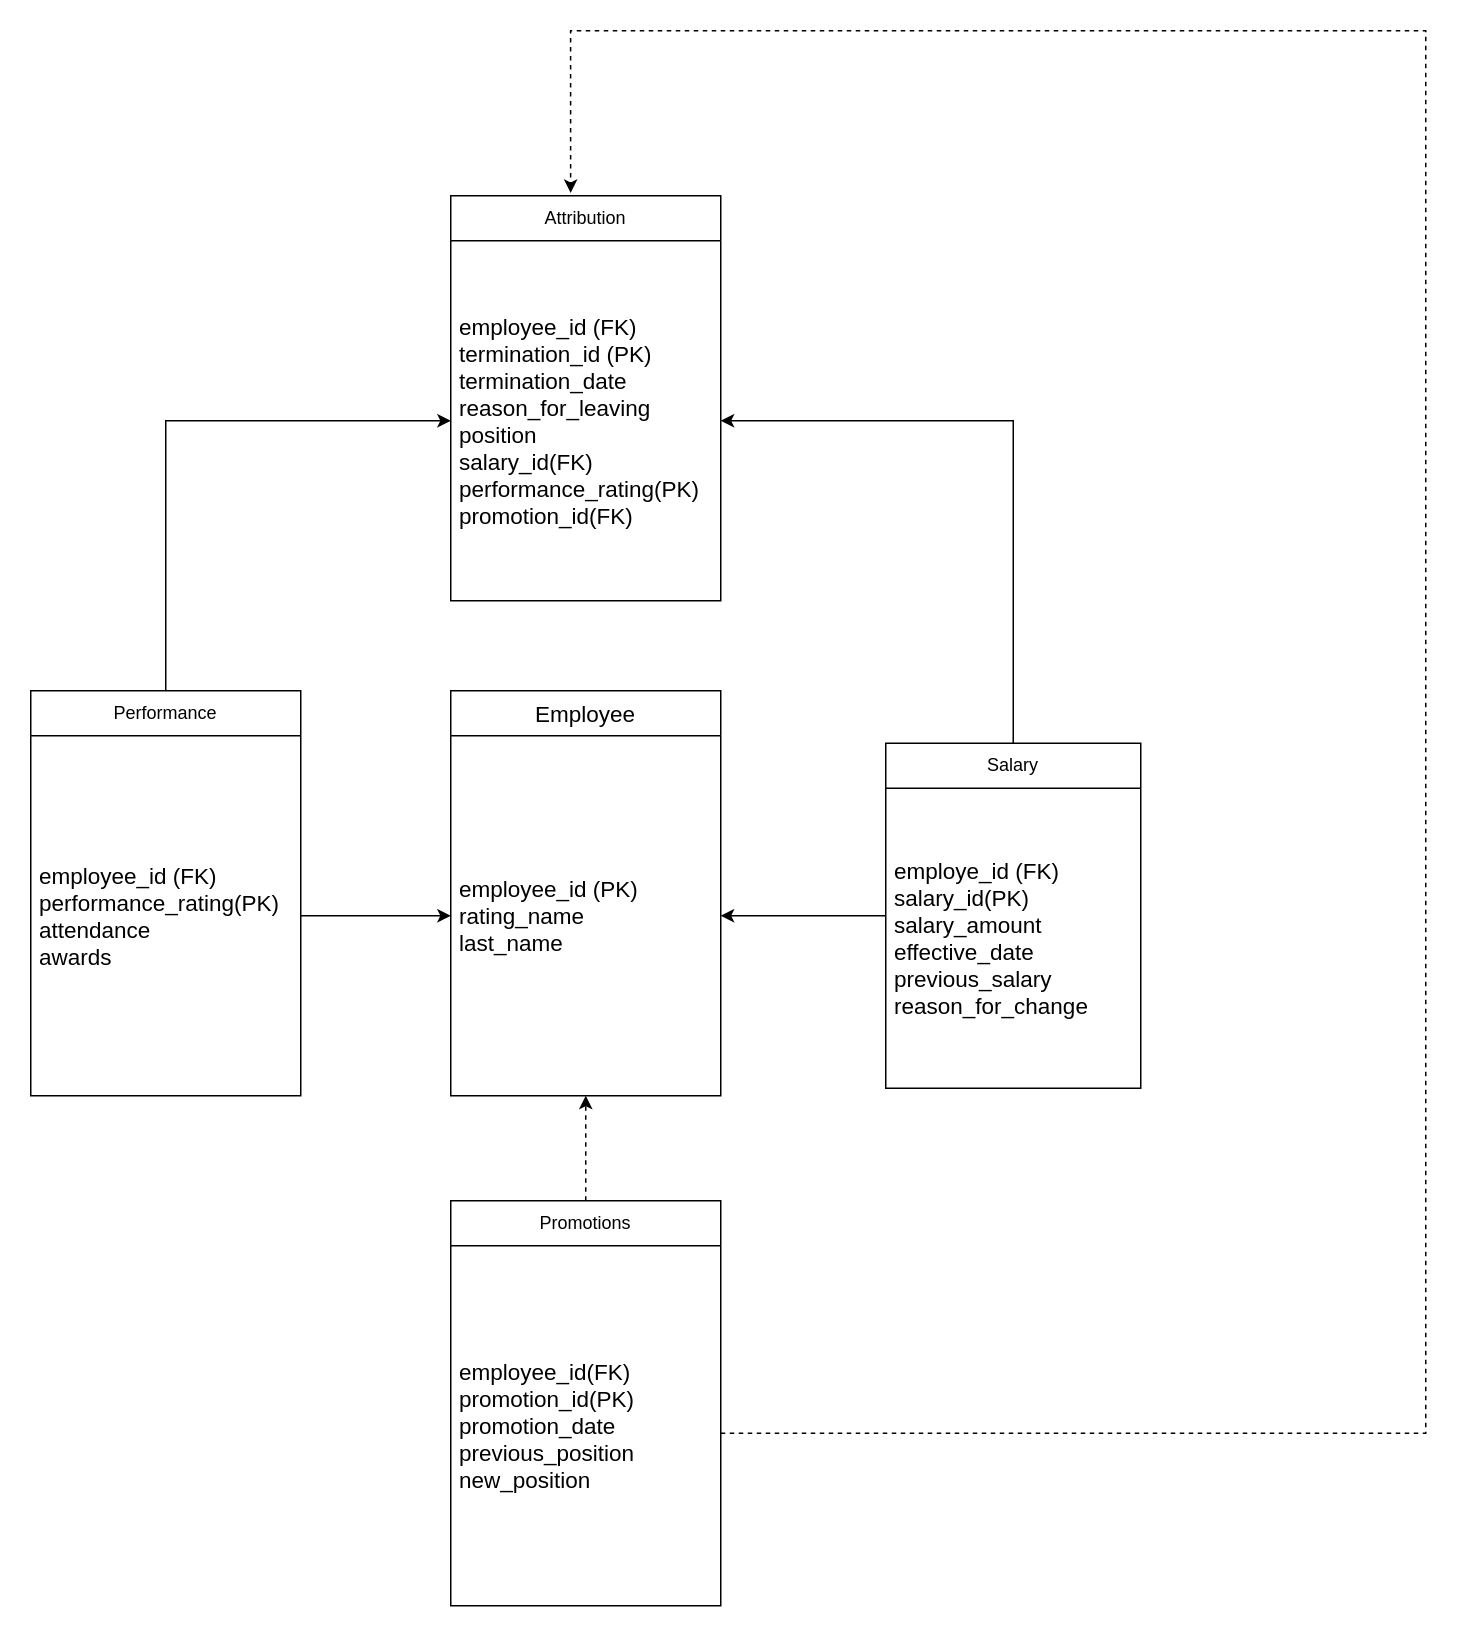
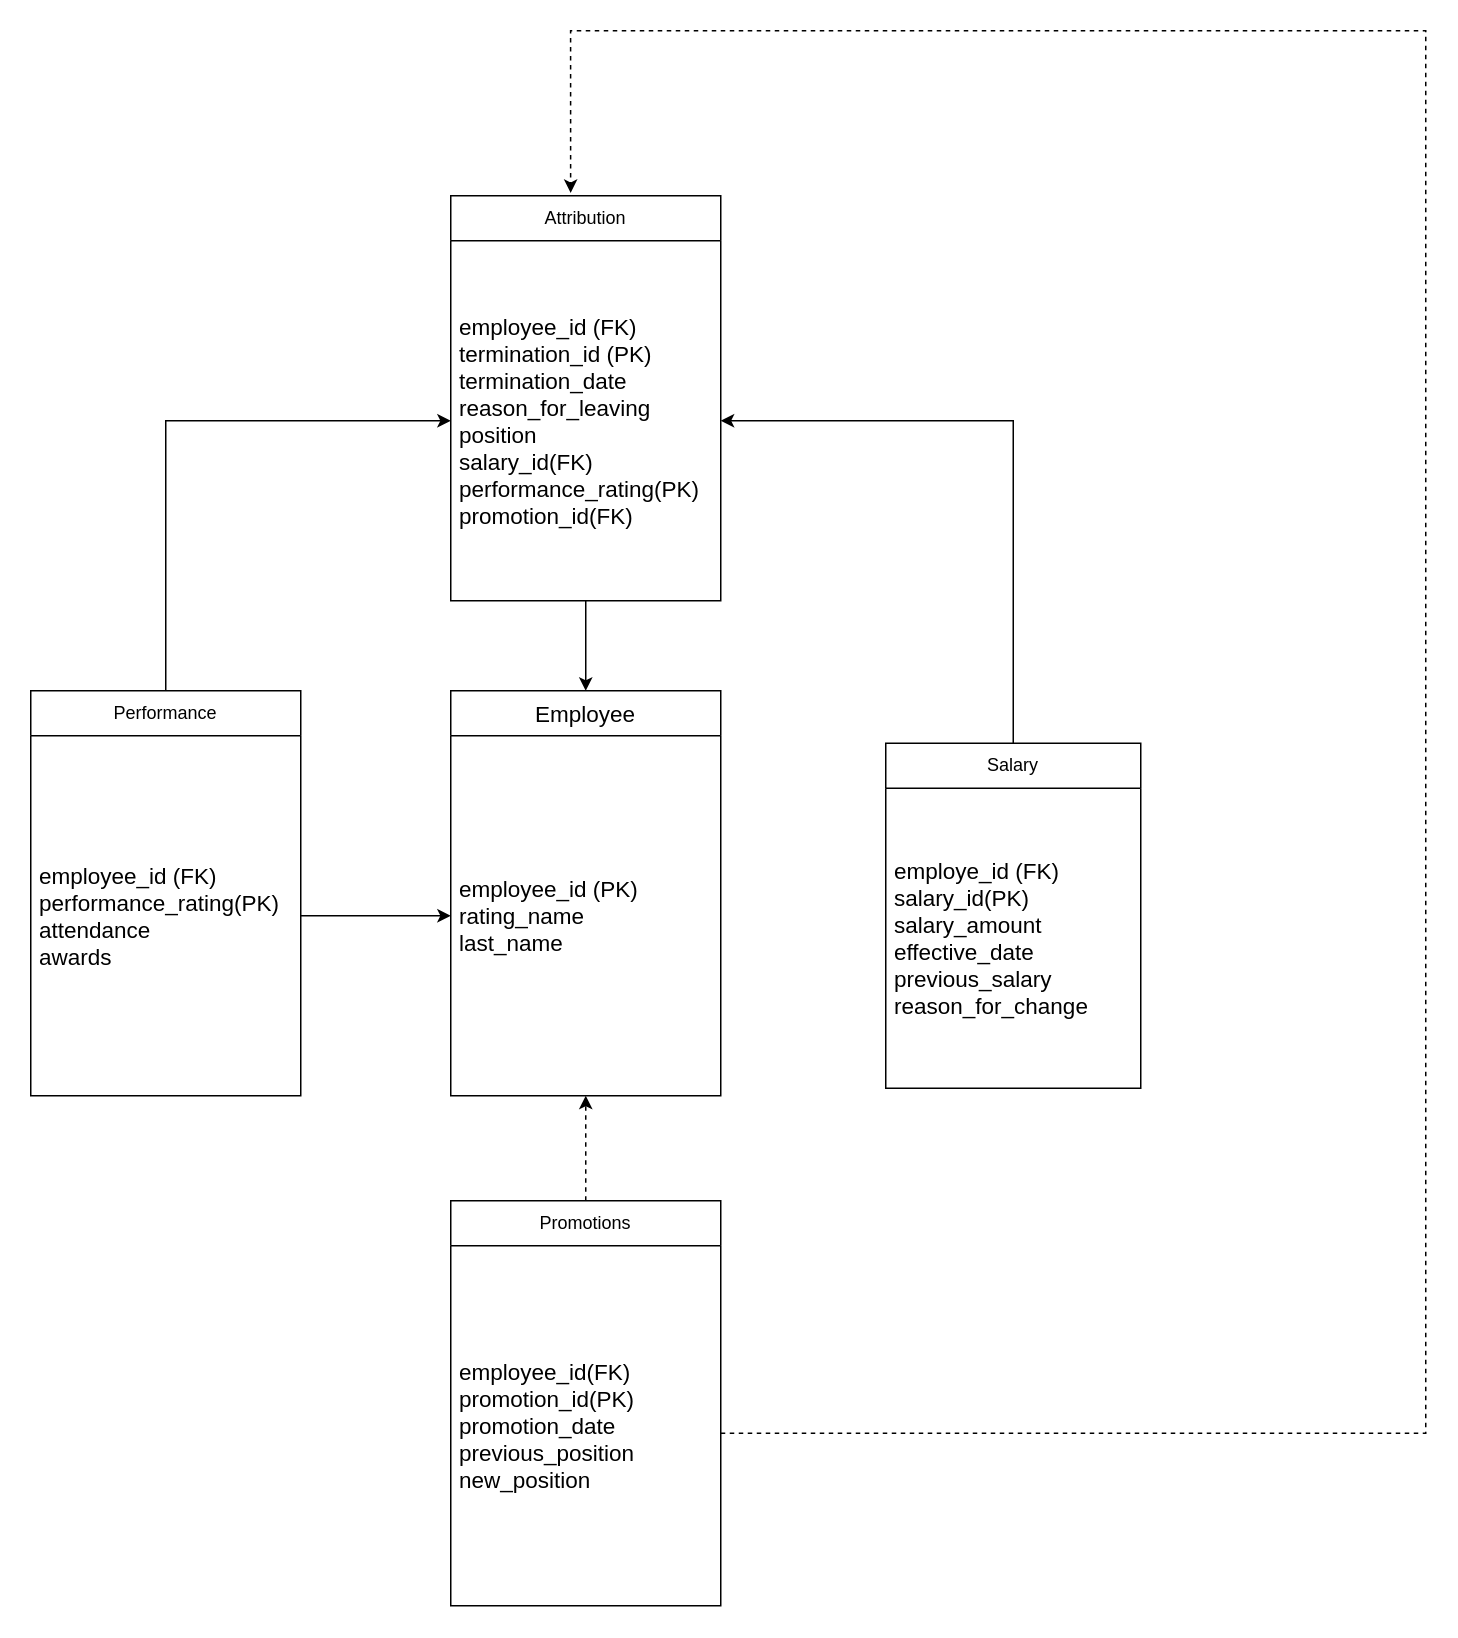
  <mxCell id="0" />
  <mxCell id="1" parent="0" />
  <mxCell id="2" value="&lt;font style=&quot;font-size: 15px;&quot;&gt;Employee&lt;/font&gt;" style="swimlane;fontStyle=0;childLayout=stackLayout;horizontal=1;startSize=30;horizontalStack=0;resizeParent=1;resizeParentMax=0;resizeLast=0;collapsible=1;marginBottom=0;whiteSpace=wrap;html=1;" vertex="1" parent="1"><mxGeometry x="300" y="460" width="180" height="270" as="geometry" /></mxCell>
  <mxCell id="3" value="&lt;div style=&quot;font-size: 15px;&quot;&gt;&lt;font style=&quot;font-size: 15px;&quot;&gt;employee_id (PK)&lt;/font&gt;&lt;/div&gt;&lt;div style=&quot;font-size: 15px;&quot;&gt;&lt;font style=&quot;font-size: 15px;&quot;&gt;rating_name&lt;/font&gt;&lt;/div&gt;&lt;div style=&quot;font-size: 15px;&quot;&gt;&lt;font style=&quot;font-size: 15px;&quot;&gt;last_name&lt;/font&gt;&lt;br&gt;&lt;/div&gt;" style="text;strokeColor=none;fillColor=none;align=left;verticalAlign=middle;spacingLeft=4;spacingRight=4;overflow=hidden;points=[[0,0.5],[1,0.5]];portConstraint=eastwest;rotatable=0;whiteSpace=wrap;html=1;" vertex="1" parent="2"><mxGeometry y="30" width="180" height="240" as="geometry" /></mxCell>
- <mxCell id="4" value="" style="edgeStyle=orthogonalEdgeStyle;rounded=0;orthogonalLoop=1;jettySize=auto;html=1;" edge="1" parent="1" source="6" target="3"><mxGeometry relative="1" as="geometry" /></mxCell>
  <mxCell id="5" style="edgeStyle=orthogonalEdgeStyle;rounded=0;orthogonalLoop=1;jettySize=auto;html=1;entryX=1;entryY=0.5;entryDx=0;entryDy=0;" edge="1" parent="1" source="6" target="13"><mxGeometry relative="1" as="geometry" /></mxCell>
  <mxCell id="6" value="Salary" style="swimlane;fontStyle=0;childLayout=stackLayout;horizontal=1;startSize=30;horizontalStack=0;resizeParent=1;resizeParentMax=0;resizeLast=0;collapsible=1;marginBottom=0;whiteSpace=wrap;html=1;" vertex="1" parent="1"><mxGeometry x="590" y="495" width="170" height="230" as="geometry" /></mxCell>
  <mxCell id="7" value="&lt;div style=&quot;font-size: 15px;&quot;&gt;&lt;font style=&quot;font-size: 15px;&quot;&gt;employe_id (FK)&lt;/font&gt;&lt;/div&gt;&lt;div style=&quot;font-size: 15px;&quot;&gt;&lt;font style=&quot;font-size: 15px;&quot;&gt;salary_id(PK)&lt;/font&gt;&lt;/div&gt;&lt;div style=&quot;font-size: 15px;&quot;&gt;&lt;font style=&quot;font-size: 15px;&quot;&gt;salary_amount&lt;/font&gt;&lt;/div&gt;&lt;div style=&quot;font-size: 15px;&quot;&gt;&lt;font style=&quot;font-size: 15px;&quot;&gt;effective_date&lt;/font&gt;&lt;/div&gt;&lt;div style=&quot;font-size: 15px;&quot;&gt;&lt;font style=&quot;font-size: 15px;&quot;&gt;previous_salary&lt;/font&gt;&lt;/div&gt;&lt;div style=&quot;font-size: 15px;&quot;&gt;&lt;font style=&quot;font-size: 15px;&quot;&gt;reason_for_change&lt;br&gt;&lt;/font&gt;&lt;/div&gt;" style="text;strokeColor=none;fillColor=none;align=left;verticalAlign=middle;spacingLeft=4;spacingRight=4;overflow=hidden;points=[[0,0.5],[1,0.5]];portConstraint=eastwest;rotatable=0;whiteSpace=wrap;html=1;" vertex="1" parent="6"><mxGeometry y="30" width="170" height="200" as="geometry" /></mxCell>
  <mxCell id="8" style="edgeStyle=orthogonalEdgeStyle;rounded=0;orthogonalLoop=1;jettySize=auto;html=1;entryX=0;entryY=0.5;entryDx=0;entryDy=0;" edge="1" parent="1" source="9" target="13"><mxGeometry relative="1" as="geometry" /></mxCell>
  <mxCell id="9" value="Performance" style="swimlane;fontStyle=0;childLayout=stackLayout;horizontal=1;startSize=30;horizontalStack=0;resizeParent=1;resizeParentMax=0;resizeLast=0;collapsible=1;marginBottom=0;whiteSpace=wrap;html=1;" vertex="1" parent="1"><mxGeometry x="20" y="460" width="180" height="270" as="geometry" /></mxCell>
  <mxCell id="10" value="&lt;div style=&quot;font-size: 15px;&quot;&gt;&lt;font style=&quot;font-size: 15px;&quot;&gt;employee_id (FK)&lt;/font&gt;&lt;/div&gt;&lt;div style=&quot;font-size: 15px;&quot;&gt;&lt;font style=&quot;font-size: 15px;&quot;&gt;performance_rating(PK)&lt;/font&gt;&lt;/div&gt;&lt;div style=&quot;font-size: 15px;&quot;&gt;&lt;font style=&quot;font-size: 15px;&quot;&gt;attendance&lt;/font&gt;&lt;/div&gt;&lt;div style=&quot;font-size: 15px;&quot;&gt;&lt;font style=&quot;font-size: 15px;&quot;&gt;awards&lt;/font&gt;&lt;br&gt;&lt;/div&gt;" style="text;strokeColor=none;fillColor=none;align=left;verticalAlign=middle;spacingLeft=4;spacingRight=4;overflow=hidden;points=[[0,0.5],[1,0.5]];portConstraint=eastwest;rotatable=0;whiteSpace=wrap;html=1;" vertex="1" parent="9"><mxGeometry y="30" width="180" height="240" as="geometry" /></mxCell>
+ <mxCell id="11" style="edgeStyle=orthogonalEdgeStyle;rounded=0;orthogonalLoop=1;jettySize=auto;html=1;entryX=0.5;entryY=0;entryDx=0;entryDy=0;" edge="1" parent="1" source="12" target="2"><mxGeometry relative="1" as="geometry" /></mxCell>
  <mxCell id="12" value="Attribution" style="swimlane;fontStyle=0;childLayout=stackLayout;horizontal=1;startSize=30;horizontalStack=0;resizeParent=1;resizeParentMax=0;resizeLast=0;collapsible=1;marginBottom=0;whiteSpace=wrap;html=1;" vertex="1" parent="1"><mxGeometry x="300" y="130" width="180" height="270" as="geometry" /></mxCell>
  <mxCell id="13" value="&lt;div style=&quot;font-size: 15px;&quot;&gt;&lt;font style=&quot;font-size: 15px;&quot;&gt;employee_id (FK)&lt;/font&gt;&lt;/div&gt;&lt;div style=&quot;font-size: 15px;&quot;&gt;&lt;font style=&quot;font-size: 15px;&quot;&gt;termination_id (PK)&lt;br&gt;&lt;/font&gt;&lt;/div&gt;&lt;div style=&quot;font-size: 15px;&quot;&gt;&lt;font style=&quot;font-size: 15px;&quot;&gt;termination_date&lt;/font&gt;&lt;/div&gt;&lt;div style=&quot;font-size: 15px;&quot;&gt;&lt;font style=&quot;font-size: 15px;&quot;&gt;reason_for_leaving&lt;br&gt;&lt;/font&gt;&lt;/div&gt;&lt;div style=&quot;font-size: 15px;&quot;&gt;position&lt;/div&gt;&lt;div style=&quot;font-size: 15px;&quot;&gt;salary_id(FK)&lt;/div&gt;&lt;div style=&quot;font-size: 15px;&quot;&gt;performance_rating(PK)&lt;/div&gt;&lt;div style=&quot;font-size: 15px;&quot;&gt;promotion_id(FK)&lt;br&gt;&lt;/div&gt;" style="text;strokeColor=none;fillColor=none;align=left;verticalAlign=middle;spacingLeft=4;spacingRight=4;overflow=hidden;points=[[0,0.5],[1,0.5]];portConstraint=eastwest;rotatable=0;whiteSpace=wrap;html=1;" vertex="1" parent="12"><mxGeometry y="30" width="180" height="240" as="geometry" /></mxCell>
  <mxCell id="14" value="" style="edgeStyle=orthogonalEdgeStyle;rounded=0;orthogonalLoop=1;jettySize=auto;html=1;" edge="1" parent="1" source="10" target="3"><mxGeometry relative="1" as="geometry" /></mxCell>
  <mxCell id="15" style="edgeStyle=orthogonalEdgeStyle;rounded=0;orthogonalLoop=1;jettySize=auto;html=1;entryX=0.5;entryY=1;entryDx=0;entryDy=0;dashed=1;" edge="1" parent="1" source="16" target="2"><mxGeometry relative="1" as="geometry" /></mxCell>
  <mxCell id="16" value="Promotions" style="swimlane;fontStyle=0;childLayout=stackLayout;horizontal=1;startSize=30;horizontalStack=0;resizeParent=1;resizeParentMax=0;resizeLast=0;collapsible=1;marginBottom=0;whiteSpace=wrap;html=1;" vertex="1" parent="1"><mxGeometry x="300" y="800" width="180" height="270" as="geometry" /></mxCell>
  <mxCell id="17" value="&lt;div style=&quot;font-size: 15px;&quot;&gt;&lt;font style=&quot;font-size: 15px;&quot;&gt;employee_id(FK)&lt;/font&gt;&lt;/div&gt;&lt;div style=&quot;font-size: 15px;&quot;&gt;&lt;font style=&quot;font-size: 15px;&quot;&gt;promotion_id(PK)&lt;/font&gt;&lt;/div&gt;&lt;div style=&quot;font-size: 15px;&quot;&gt;&lt;font style=&quot;font-size: 15px;&quot;&gt;promotion_date&lt;/font&gt;&lt;/div&gt;&lt;div style=&quot;font-size: 15px;&quot;&gt;&lt;font style=&quot;font-size: 15px;&quot;&gt;previous_position&lt;/font&gt;&lt;/div&gt;&lt;div style=&quot;font-size: 15px;&quot;&gt;&lt;font style=&quot;font-size: 15px;&quot;&gt;new_position&lt;br&gt;&lt;/font&gt;&lt;/div&gt;" style="text;strokeColor=none;fillColor=none;align=left;verticalAlign=middle;spacingLeft=4;spacingRight=4;overflow=hidden;points=[[0,0.5],[1,0.5]];portConstraint=eastwest;rotatable=0;whiteSpace=wrap;html=1;" vertex="1" parent="16"><mxGeometry y="30" width="180" height="240" as="geometry" /></mxCell>
  <mxCell id="18" style="edgeStyle=orthogonalEdgeStyle;rounded=0;orthogonalLoop=1;jettySize=auto;html=1;entryX=0.444;entryY=-0.007;entryDx=0;entryDy=0;entryPerimeter=0;dashed=1;" edge="1" parent="1" source="16" target="12"><mxGeometry relative="1" as="geometry"><Array as="points"><mxPoint x="950" y="955" /><mxPoint x="950" y="20" /><mxPoint x="380" y="20" /></Array></mxGeometry></mxCell>
